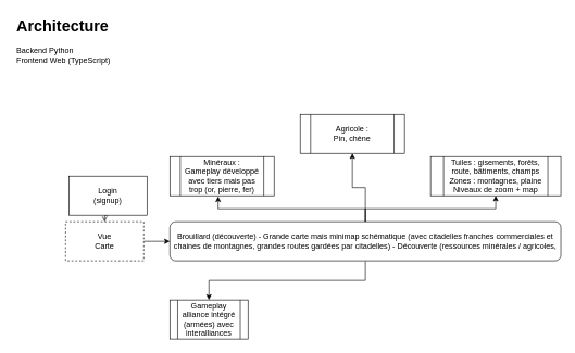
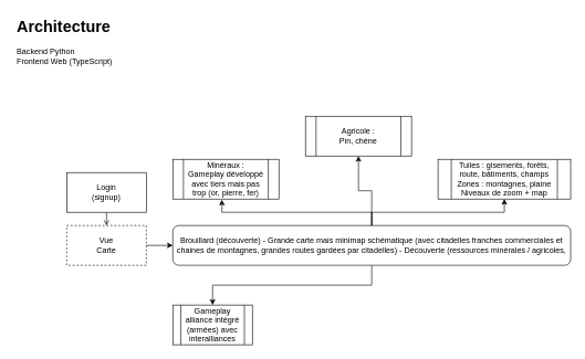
  <mxCell id="0" />
  <mxCell id="1" parent="0" />
  <mxCell id="2" value="&lt;h1&gt;Architecture&lt;/h1&gt;&lt;p&gt;Backend Python&lt;br&gt;Frontend Web (TypeScript)&lt;br&gt;&lt;br&gt;&lt;/p&gt;" style="text;html=1;strokeColor=none;fillColor=none;spacing=5;spacingTop=-20;whiteSpace=wrap;overflow=hidden;rounded=0;" vertex="1" parent="1"><mxGeometry width="190" height="120" as="geometry" x="20" y="20" /></mxCell>
  <mxCell id="3" style="edgeStyle=orthogonalEdgeStyle;rounded=0;orthogonalLoop=1;jettySize=auto;html=1;exitX=0.5;exitY=1;exitDx=0;exitDy=0;entryX=0.5;entryY=0;entryDx=0;entryDy=0;endArrow=open;" edge="1" parent="1" source="4" target="6"><mxGeometry relative="1" as="geometry" /></mxCell>
- <mxCell id="4" value="&lt;div&gt;Login&lt;/div&gt;&lt;div&gt;(signup)&lt;br&gt;&lt;/div&gt;" style="rounded=0;whiteSpace=wrap;html=1;" vertex="1" parent="1"><mxGeometry x="105" y="270" width="120" height="60" as="geometry" /></mxCell>
+ <mxCell id="4" value="&lt;div&gt;Login&lt;/div&gt;&lt;div&gt;(signup)&lt;br&gt;&lt;/div&gt;" style="rounded=0;whiteSpace=wrap;html=1;" vertex="1" parent="1"><mxGeometry x="100" y="260" width="120" height="60" as="geometry" /></mxCell>
  <mxCell id="5" style="edgeStyle=orthogonalEdgeStyle;rounded=0;orthogonalLoop=1;jettySize=auto;html=1;exitX=1;exitY=0.5;exitDx=0;exitDy=0;entryX=0;entryY=0.5;entryDx=0;entryDy=0;" edge="1" parent="1" source="6" target="10"><mxGeometry relative="1" as="geometry" /></mxCell>
  <mxCell id="6" value="&lt;div&gt;Vue&lt;/div&gt;&lt;div&gt;Carte&lt;/div&gt;" style="rounded=0;whiteSpace=wrap;html=1;dashed=1;" vertex="1" parent="1"><mxGeometry x="100" y="340" width="120" height="60" as="geometry" /></mxCell>
  <mxCell id="7" style="edgeStyle=orthogonalEdgeStyle;rounded=0;orthogonalLoop=1;jettySize=auto;html=1;exitX=0.5;exitY=0;exitDx=0;exitDy=0;entryX=0.5;entryY=1;entryDx=0;entryDy=0;" edge="1" parent="1" source="10" target="12"><mxGeometry relative="1" as="geometry" /></mxCell>
  <mxCell id="8" style="edgeStyle=orthogonalEdgeStyle;rounded=0;orthogonalLoop=1;jettySize=auto;html=1;exitX=0.5;exitY=0;exitDx=0;exitDy=0;entryX=0.5;entryY=1;entryDx=0;entryDy=0;" edge="1" parent="1" source="10" target="13"><mxGeometry relative="1" as="geometry" /></mxCell>
  <mxCell id="9" style="edgeStyle=orthogonalEdgeStyle;rounded=0;orthogonalLoop=1;jettySize=auto;html=1;exitX=0.5;exitY=1;exitDx=0;exitDy=0;entryX=0.5;entryY=0;entryDx=0;entryDy=0;" edge="1" parent="1" source="10" target="15"><mxGeometry relative="1" as="geometry" /></mxCell>
  <mxCell id="10" value="&lt;div&gt;Brouillard (découverte) - Grande carte mais minimap schématique (avec citadelles franches commerciales et chaines de montagnes, grandes routes gardées par citadelles) - Découverte (ressources minérales / agricoles, &lt;br&gt;&lt;/div&gt;" style="rounded=1;whiteSpace=wrap;html=1;" vertex="1" parent="1"><mxGeometry x="260" y="340" width="600" height="60" as="geometry" /></mxCell>
  <mxCell id="11" value="&lt;div&gt;Minéraux :&lt;/div&gt;&lt;div&gt;Gameplay développé&lt;/div&gt;&lt;div&gt;avec tiers mais pas trop (or, pierre, fer)&lt;br&gt;&lt;/div&gt;" style="shape=process;whiteSpace=wrap;html=1;backgroundOutline=1;" vertex="1" parent="1"><mxGeometry x="260" y="240" width="160" height="60" as="geometry" /></mxCell>
  <mxCell id="12" value="&lt;div&gt;Agricole :&lt;/div&gt;&lt;div&gt;Pin, chène&lt;/div&gt;" style="shape=process;whiteSpace=wrap;html=1;backgroundOutline=1;" vertex="1" parent="1"><mxGeometry x="460" y="175" width="160" height="60" as="geometry" /></mxCell>
  <mxCell id="13" value="&lt;div&gt;Tuiles : gisements, forêts, route, bâtiments, champs&lt;br&gt;&lt;/div&gt;&lt;div&gt;Zones : montagnes, plaine&lt;/div&gt;&lt;div&gt;Niveaux de zoom + map&lt;br&gt;&lt;/div&gt;" style="shape=process;whiteSpace=wrap;html=1;backgroundOutline=1;" vertex="1" parent="1"><mxGeometry x="660" y="240" width="200" height="60" as="geometry" /></mxCell>
  <mxCell id="14" style="edgeStyle=orthogonalEdgeStyle;rounded=0;orthogonalLoop=1;jettySize=auto;html=1;exitX=0.5;exitY=0;exitDx=0;exitDy=0;entryX=0.463;entryY=1.017;entryDx=0;entryDy=0;entryPerimeter=0;" edge="1" parent="1" source="10" target="11"><mxGeometry relative="1" as="geometry" /></mxCell>
  <mxCell id="15" value="Gameplay alliance intégré (armées) avec interalliances" style="shape=process;whiteSpace=wrap;html=1;backgroundOutline=1;" vertex="1" parent="1"><mxGeometry x="260" y="460" width="120" height="60" as="geometry" /></mxCell>
